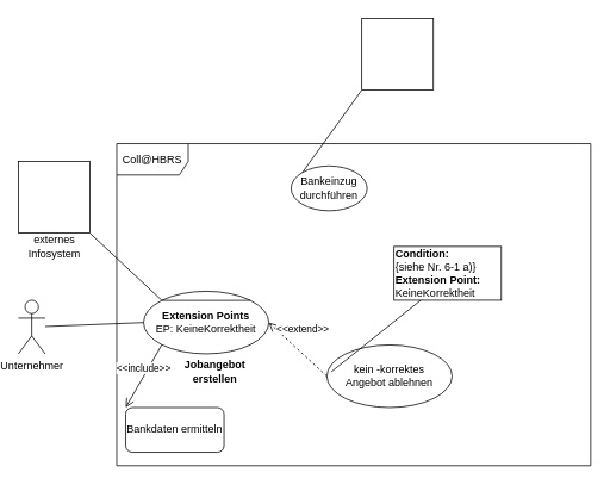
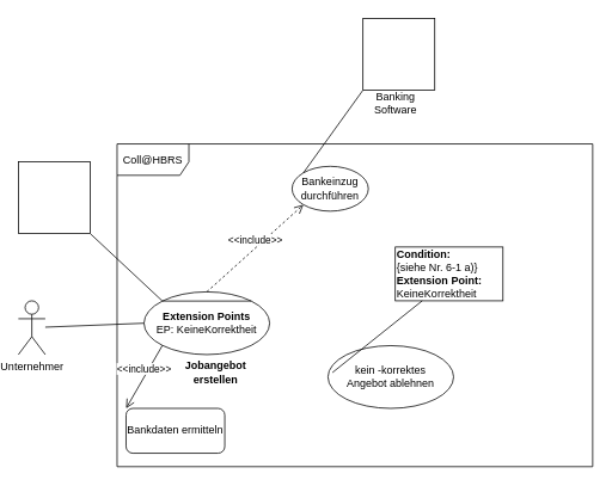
  <mxCell id="0" />
  <mxCell id="1" parent="0" />
  <mxCell id="2" value="Coll@HBRS" style="shape=umlFrame;whiteSpace=wrap;html=1;width=80;height=35;" vertex="1" parent="1"><mxGeometry x="130" y="160" width="530" height="360" as="geometry" /></mxCell>
  <mxCell id="3" value="Unternehmer" style="shape=umlActor;verticalLabelPosition=bottom;verticalAlign=top;html=1;" vertex="1" parent="1"><mxGeometry x="20" y="335" width="30" height="60" as="geometry" /></mxCell>
  <mxCell id="4" value="Bankdaten ermitteln" style="whiteSpace=wrap;html=1;rounded=1;" vertex="1" parent="1"><mxGeometry x="140" y="455" width="110" height="50" as="geometry" /></mxCell>
  <mxCell id="5" value="&lt;b&gt;Extension Points&lt;/b&gt;&lt;br&gt;EP: KeineKorrektheit" style="ellipse;whiteSpace=wrap;html=1;" vertex="1" parent="1"><mxGeometry x="160" y="325" width="140" height="70" as="geometry" /></mxCell>
  <mxCell id="6" value="" style="endArrow=none;html=1;exitX=0;exitY=0;exitDx=0;exitDy=0;entryX=1;entryY=0;entryDx=0;entryDy=0;" edge="1" parent="1" source="5" target="5"><mxGeometry width="50" height="50" relative="1" as="geometry"><mxPoint x="200" y="305" as="sourcePoint" /><mxPoint x="250" y="255" as="targetPoint" /></mxGeometry></mxCell>
  <mxCell id="7" value="&lt;b&gt;Jobangebot&lt;br&gt;erstellen&lt;/b&gt;" style="text;html=1;strokeColor=none;fillColor=none;align=center;verticalAlign=middle;whiteSpace=wrap;rounded=0;" vertex="1" parent="1"><mxGeometry x="220" y="405" width="40" height="20" as="geometry" /></mxCell>
  <mxCell id="8" value="&amp;lt;&amp;lt;include&amp;gt;&amp;gt;" style="html=1;verticalAlign=bottom;endArrow=open;dashed=0;endSize=8;exitX=0;exitY=1;exitDx=0;exitDy=0;entryX=0;entryY=0;entryDx=0;entryDy=0;" edge="1" parent="1" source="5" target="4"><mxGeometry relative="1" as="geometry"><mxPoint x="210" y="435" as="sourcePoint" /><mxPoint x="130" y="435" as="targetPoint" /></mxGeometry></mxCell>
  <mxCell id="9" value="Bankeinzug&lt;br&gt;durchführen" style="ellipse;whiteSpace=wrap;html=1;" vertex="1" parent="1"><mxGeometry x="325" y="185" width="85" height="50" as="geometry" /></mxCell>
+ <mxCell id="10" value="&amp;lt;&amp;lt;include&amp;gt;&amp;gt;" style="html=1;verticalAlign=bottom;endArrow=open;dashed=1;endSize=8;entryX=0;entryY=1;entryDx=0;entryDy=0;exitX=0.5;exitY=0;exitDx=0;exitDy=0;" edge="1" parent="1" source="5" target="9"><mxGeometry relative="1" as="geometry"><mxPoint x="360" y="295" as="sourcePoint" /><mxPoint x="280" y="295" as="targetPoint" /></mxGeometry></mxCell>
  <mxCell id="11" value="" style="whiteSpace=wrap;html=1;aspect=fixed;" vertex="1" parent="1"><mxGeometry x="404" y="20" width="80" height="80" as="geometry" /></mxCell>
+ <mxCell id="12" value="Banking&lt;br&gt;Software" style="text;html=1;align=center;verticalAlign=middle;resizable=0;points=[];autosize=1;" vertex="1" parent="1"><mxGeometry x="410" y="100" width="60" height="30" as="geometry" /></mxCell>
  <mxCell id="13" value="" style="endArrow=none;html=1;exitX=0;exitY=0;exitDx=0;exitDy=0;entryX=0;entryY=1;entryDx=0;entryDy=0;" edge="1" parent="1" source="9" target="11"><mxGeometry width="50" height="50" relative="1" as="geometry"><mxPoint x="240" y="115" as="sourcePoint" /><mxPoint x="290" y="65" as="targetPoint" /></mxGeometry></mxCell>
  <mxCell id="14" value="" style="whiteSpace=wrap;html=1;aspect=fixed;" vertex="1" parent="1"><mxGeometry x="20" y="180" width="80" height="80" as="geometry" /></mxCell>
- <mxCell id="15" value="externes&lt;br&gt;Infosystem" style="text;html=1;align=center;verticalAlign=middle;resizable=0;points=[];autosize=1;" vertex="1" parent="1"><mxGeometry x="25" y="260" width="70" height="30" as="geometry" /></mxCell>
  <mxCell id="16" value="" style="endArrow=none;html=1;entryX=0;entryY=0;entryDx=0;entryDy=0;exitX=1;exitY=1;exitDx=0;exitDy=0;" edge="1" parent="1" source="14" target="5"><mxGeometry width="50" height="50" relative="1" as="geometry"><mxPoint x="90" y="155" as="sourcePoint" /><mxPoint x="140" y="105" as="targetPoint" /></mxGeometry></mxCell>
  <mxCell id="17" value="kein -korrektes&lt;br&gt;Angebot ablehnen" style="ellipse;whiteSpace=wrap;html=1;" vertex="1" parent="1"><mxGeometry x="365" y="385" width="140" height="70" as="geometry" /></mxCell>
- <mxCell id="18" value="&amp;lt;&amp;lt;extend&amp;gt;&amp;gt;" style="html=1;verticalAlign=bottom;endArrow=open;dashed=1;endSize=8;entryX=1;entryY=0.5;entryDx=0;entryDy=0;exitX=0;exitY=0.5;exitDx=0;exitDy=0;" edge="1" parent="1" source="17" target="5"><mxGeometry x="0.103" y="-15" relative="1" as="geometry"><mxPoint x="410" y="375" as="sourcePoint" /><mxPoint x="330" y="375" as="targetPoint" /><mxPoint x="-1" as="offset" /></mxGeometry></mxCell>
  <mxCell id="19" value="&lt;b&gt;Condition:&lt;/b&gt;&lt;br&gt;{siehe Nr. 6-1 a)}&lt;br&gt;&lt;b&gt;Extension Point:&lt;/b&gt;&lt;br&gt;KeineKorrektheit" style="rounded=0;whiteSpace=wrap;html=1;align=left;" vertex="1" parent="1"><mxGeometry x="440" y="275" width="120" height="60" as="geometry" /></mxCell>
  <mxCell id="20" value="" style="endArrow=none;html=1;entryX=0.25;entryY=1;entryDx=0;entryDy=0;" edge="1" parent="1" target="19"><mxGeometry width="50" height="50" relative="1" as="geometry"><mxPoint x="370" y="415" as="sourcePoint" /><mxPoint x="460" y="345" as="targetPoint" /></mxGeometry></mxCell>
  <mxCell id="21" value="" style="endArrow=none;html=1;entryX=0;entryY=0.5;entryDx=0;entryDy=0;" edge="1" parent="1" source="3" target="5"><mxGeometry width="50" height="50" relative="1" as="geometry"><mxPoint x="50" y="505" as="sourcePoint" /><mxPoint x="100" y="455" as="targetPoint" /></mxGeometry></mxCell>
